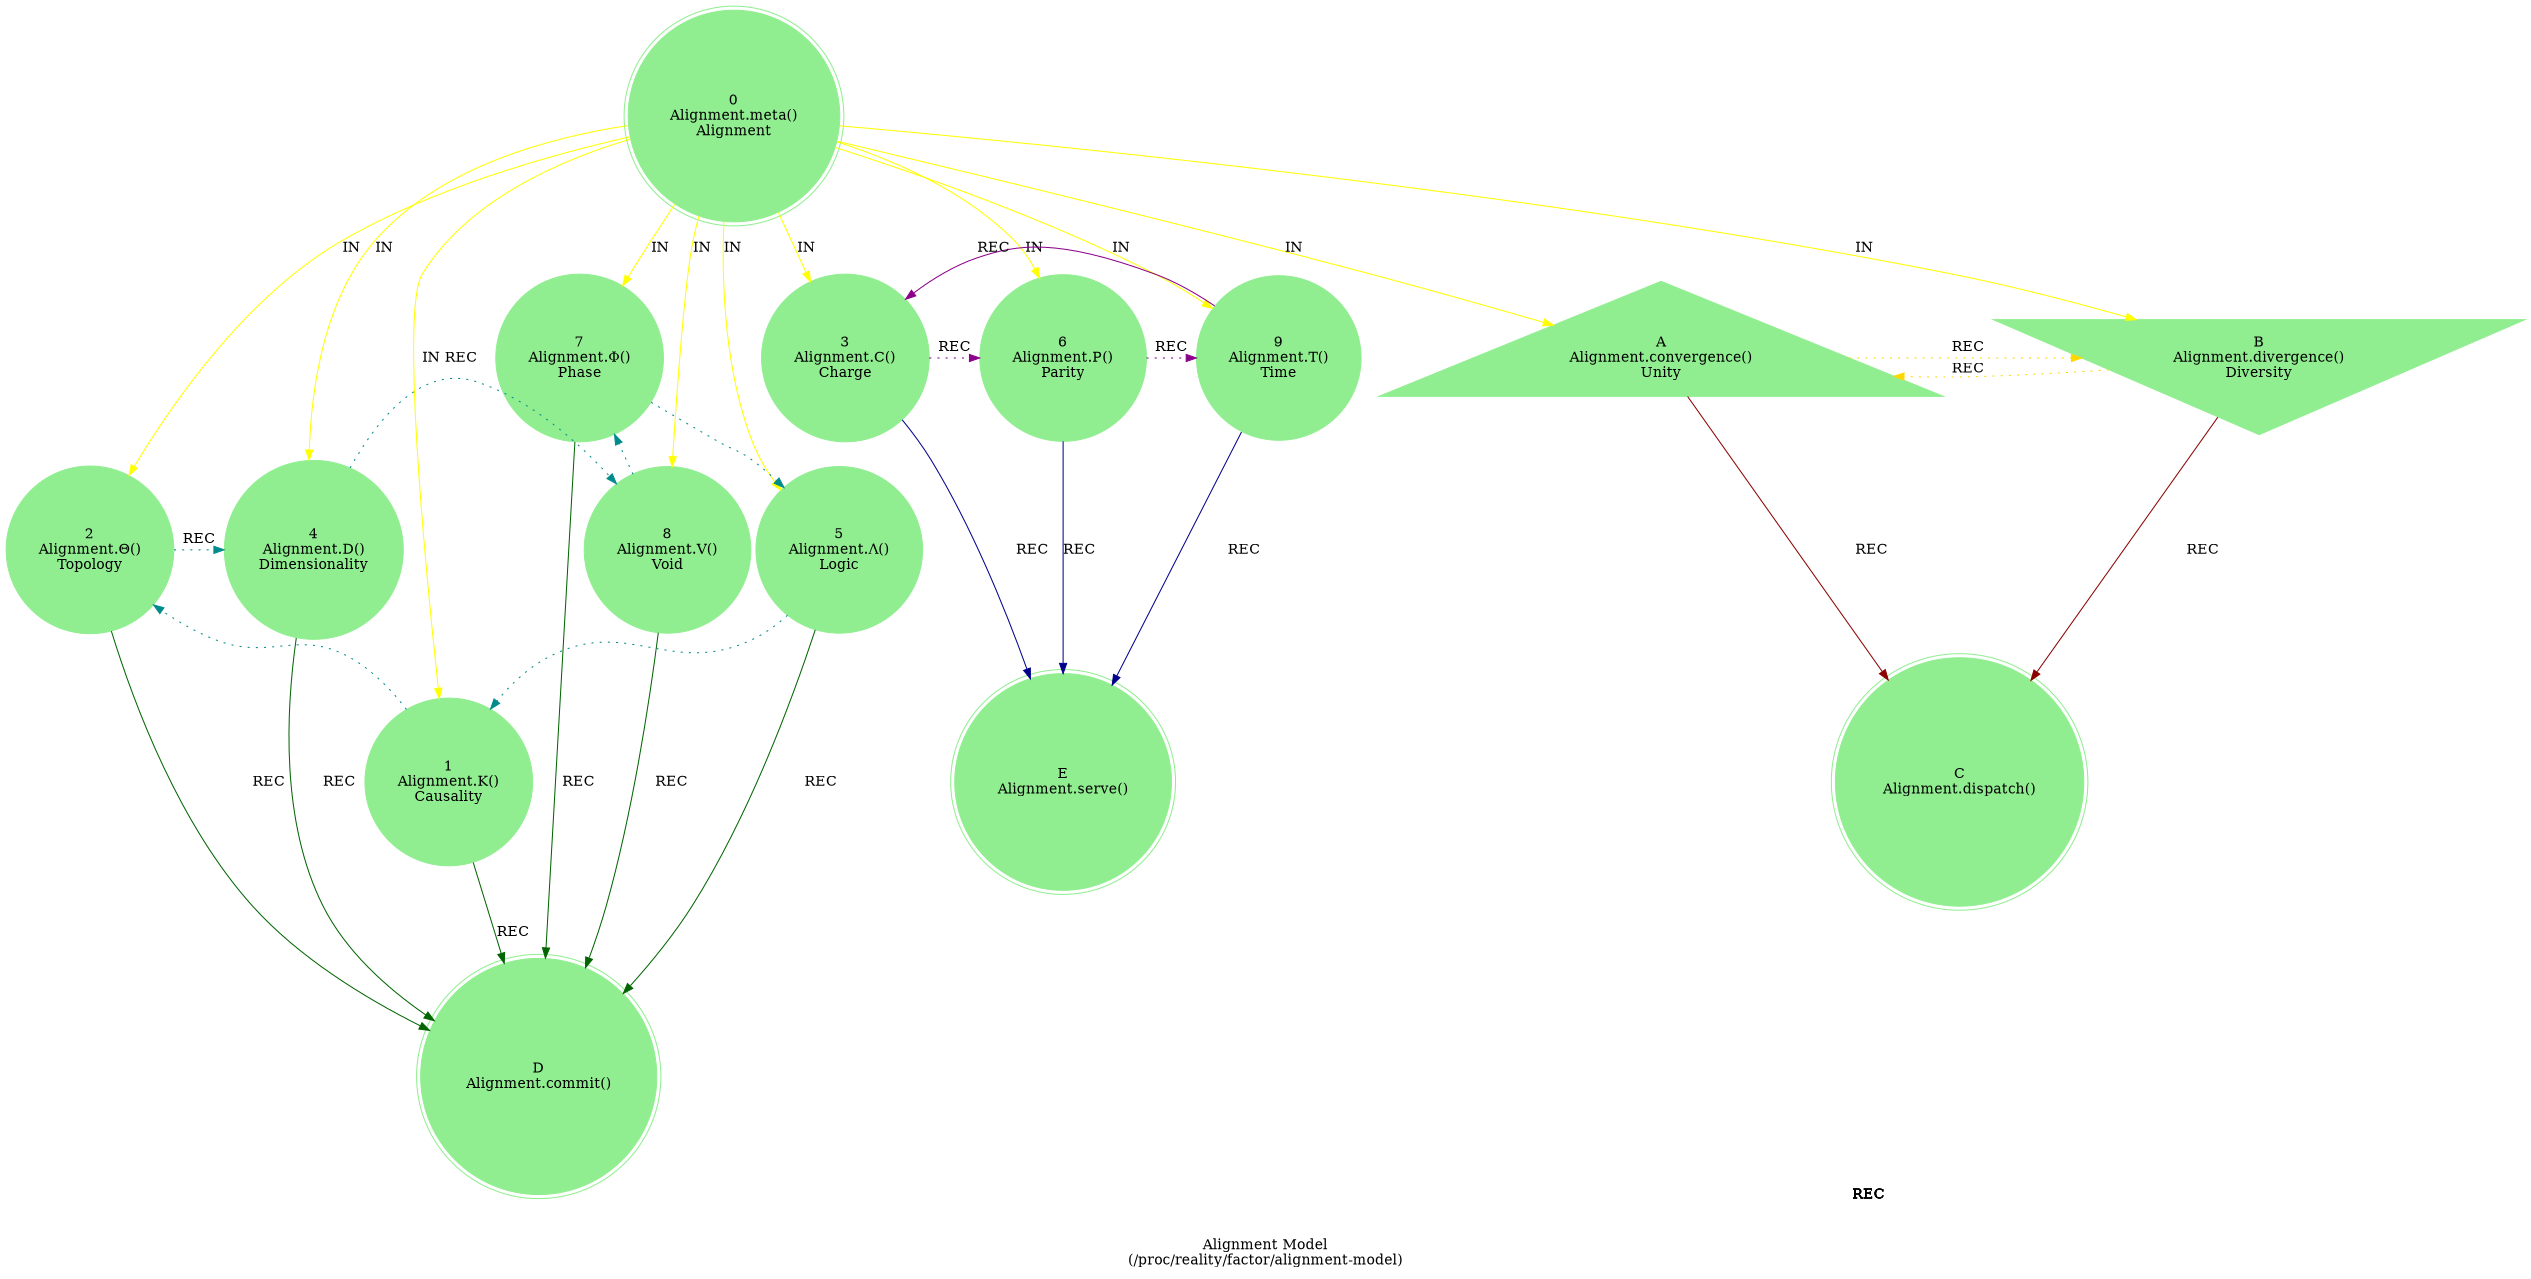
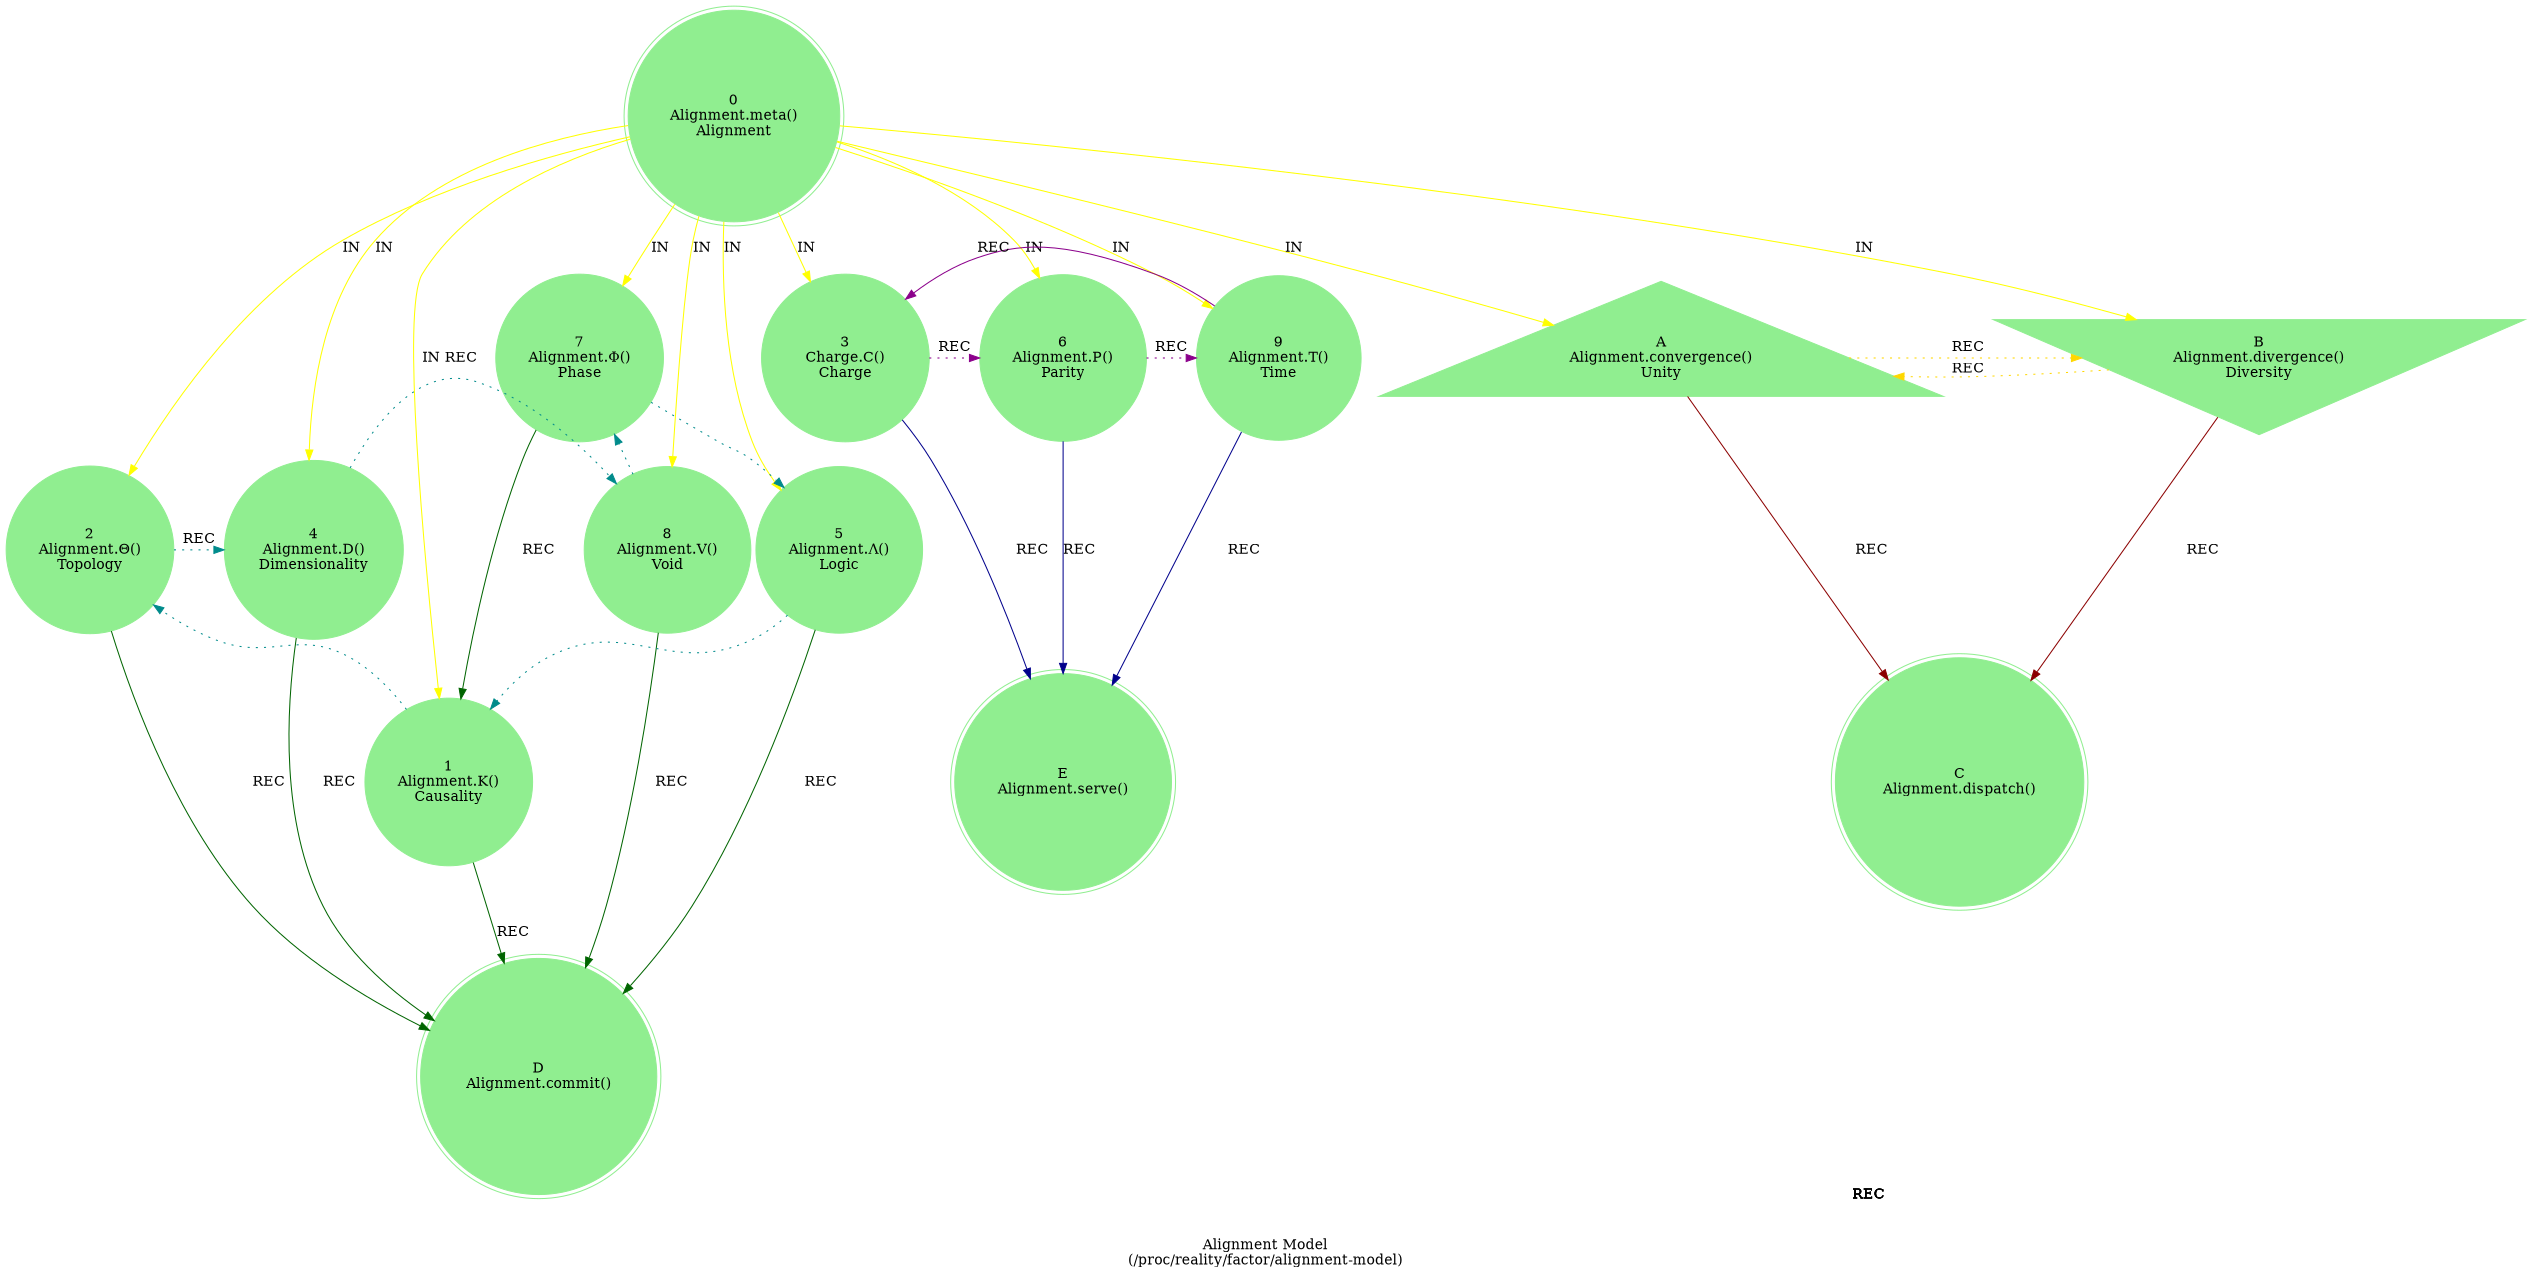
  strict digraph {
    color=lightgray
    label="Alignment Model\n(/proc/reality/factor/alignment-model)"
    style=filled
    node [color=lightgreen shape=circle style=filled]
    edge [color=yellow]
    n1 [label="0\nAlignment.meta()\nAlignment" shape=doublecircle]
    n2 [label="1\nAlignment.K()\nCausality"]
    n3 [label="2\nAlignment.Θ()\nTopology"]
    n4 [label="4\nAlignment.D()\nDimensionality"]
    n5 [label="8\nAlignment.V()\nVoid"]
    n6 [label="7\nAlignment.Φ()\nPhase"]
    n7 [label="5\nAlignment.Λ()\nLogic"]
-   n8 [label="3\nAlignment.C()\nCharge"]
+   n8 [label="3\nCharge.C()\nCharge"]
    n9 [label="6\nAlignment.P()\nParity"]
    n10 [label="9\nAlignment.T()\nTime"]
    n11 [label="A\nAlignment.convergence()\nUnity" shape=triangle]
    n12 [label="B\nAlignment.divergence()\nDiversity" shape=invtriangle]
    n13 [label="D\nAlignment.commit()" shape=doublecircle]
    n14 [label="E\nAlignment.serve()" shape=doublecircle]
    n15 [label="C\nAlignment.dispatch()" shape=doublecircle]
    n1 -> n2 [label=IN]
    n1 -> n3 [label=IN]
    n1 -> n4 [label=IN]
    n1 -> n5 [label=IN]
    n1 -> n6 [label=IN]
    n1 -> n7 [label=IN]
    n1 -> n8 [label=IN]
    n1 -> n9 [label=IN]
    n1 -> n10 [label=IN]
    n1 -> n11 [label=IN]
    n1 -> n12 [label=IN]
    n2 -> n3 [color=darkcyan constraint=false label=REC style=dotted]
    n2 -> n13 [color=darkgreen label=REC]
    n3 -> n4 [color=darkcyan constraint=false label=REC style=dotted]
    n3 -> n13 [color=darkgreen label=REC]
    n4 -> n5 [color=darkcyan constraint=false label=REC style=dotted]
    n4 -> n13 [color=darkgreen label=REC]
    n5 -> n6 [color=darkcyan constraint=false label=REC style=dotted]
    n5 -> n13 [color=darkgreen label=REC]
    n6 -> n7 [color=darkcyan constraint=false label=REC style=dotted]
-   n6 -> n13 [color=darkgreen label=REC]
+   n6 -> n2 [color=darkgreen label=REC]
    n7 -> n2 [color=darkcyan constraint=false label=REC style=dotted]
    n7 -> n13 [color=darkgreen label=REC]
    n8 -> n9 [color=darkmagenta constraint=false label=REC style=dotted]
    n8 -> n14 [color=darkblue label=REC]
    n9 -> n10 [color=darkmagenta constraint=false label=REC style=dotted]
    n9 -> n14 [color=darkblue label=REC]
    n10 -> n8 [color=darkmagenta constraint=false label=REC style=solid]
    n10 -> n14 [color=darkblue label=REC]
    n11 -> n12 [color=gold constraint=false label=REC style=dotted]
    n11 -> n15 [color=darkred label=REC]
    n12 -> n11 [color=gold constraint=false label=REC style=dotted]
    n12 -> n15 [color=darkred label=REC]
  }
